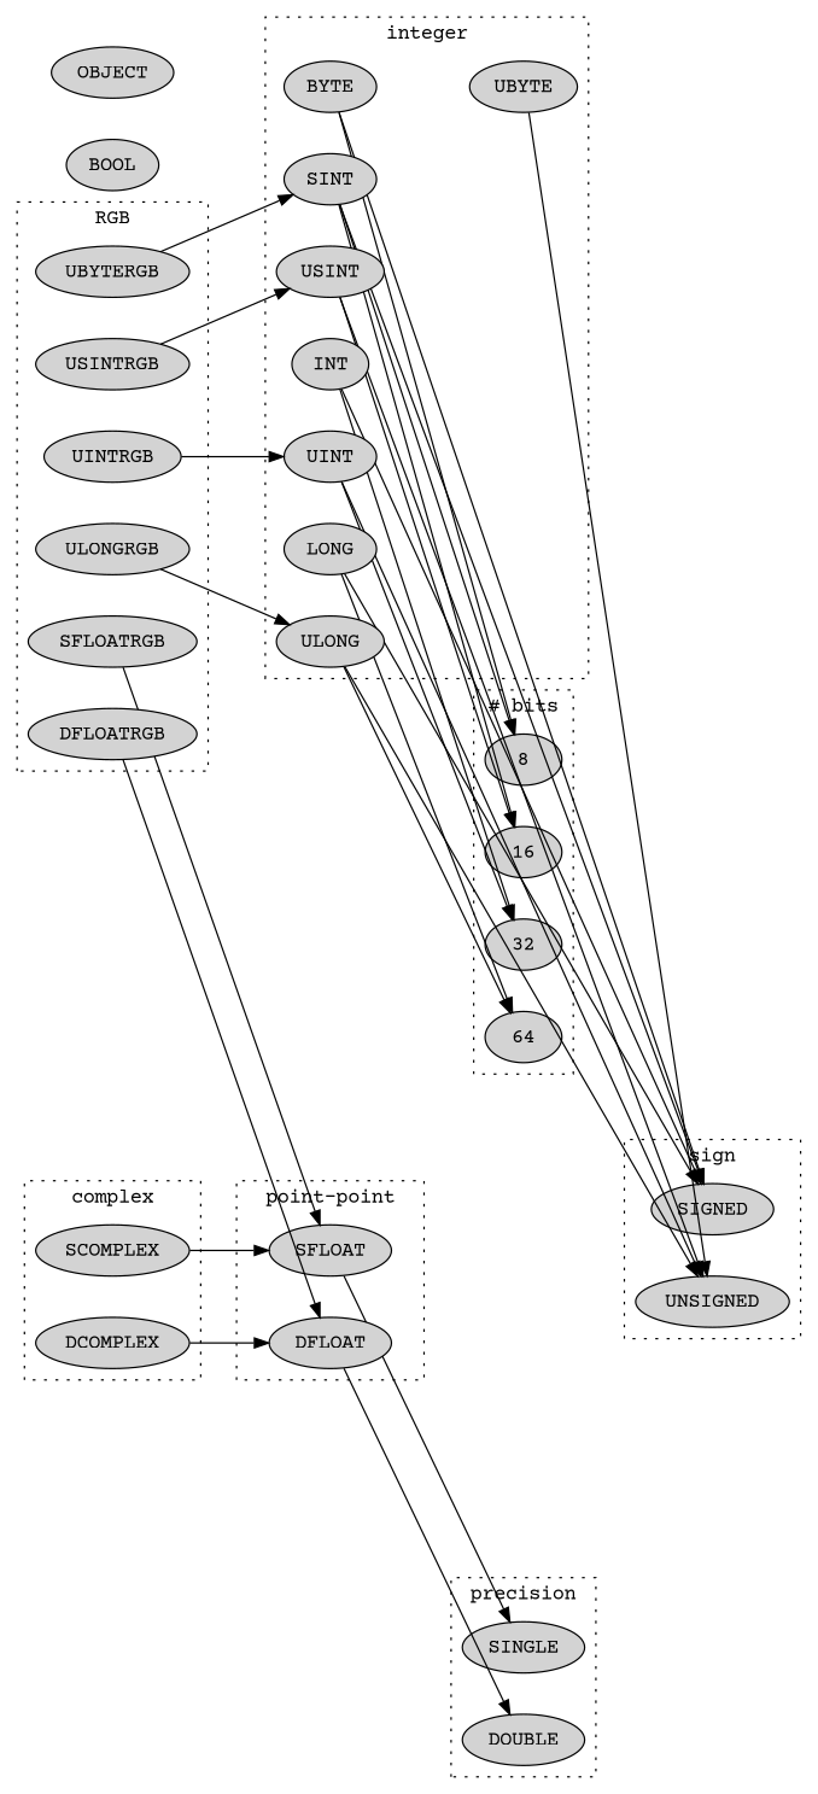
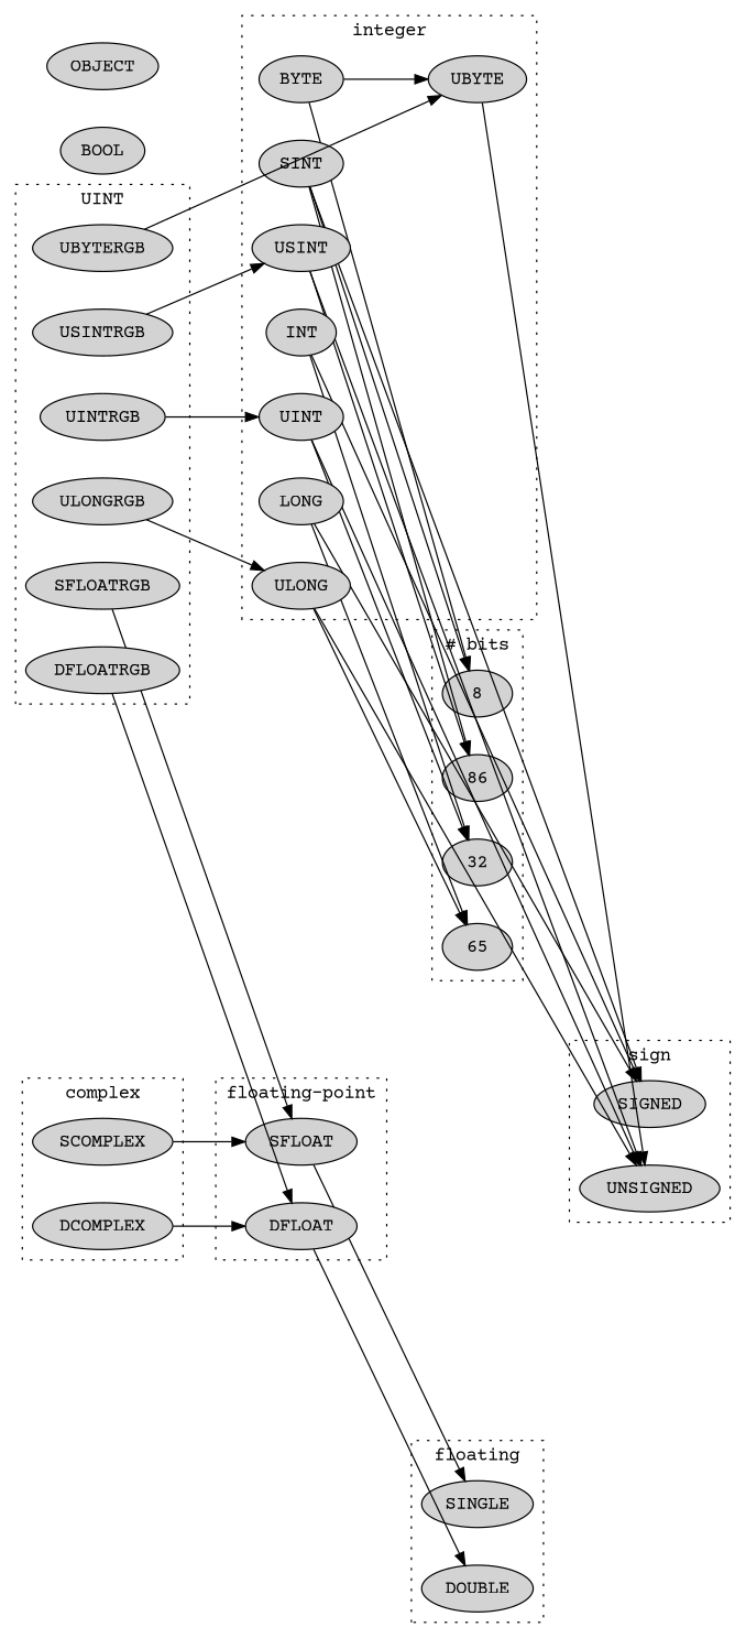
  digraph {
    fontname="Courier Prime"
    nodesep=0.4
    rankdir=LR
    splines=false
    node [fontname="Courier Prime" style=filled]
    edge [fontname="Courier Prime"]
    SIGNED
    UNSIGNED
    8
-   16
+   16 [label=86]
    32
-   64
+   64 [label=65]
    SINGLE
    DOUBLE
    BYTE
    UBYTE
    SINT
    USINT
    INT
    UINT
    LONG
    ULONG
    SFLOAT
    DFLOAT
    SCOMPLEX
    DCOMPLEX
    UBYTERGB
    USINTRGB
    UINTRGB
    ULONGRGB
    SFLOATRGB
    DFLOATRGB
    BOOL
    OBJECT
    subgraph cluster_1 {
      label=sign
      style=dotted
      SIGNED
      UNSIGNED
    }
    subgraph cluster_2 {
      label="# bits"
      style=dotted
      8
      16
      32
      64
    }
    subgraph cluster_3 {
-     label=precision
+     label=floating
      style=dotted
      SINGLE
      DOUBLE
    }
    subgraph cluster_4 {
      label=integer
      style=dotted
      BYTE
      UBYTE
      SINT
      USINT
      INT
      UINT
      LONG
      ULONG
    }
    subgraph cluster_5 {
-     label="point-point"
+     label="floating-point"
      style=dotted
      SFLOAT
      DFLOAT
    }
    subgraph cluster_6 {
      label=complex
      style=dotted
      SCOMPLEX
      DCOMPLEX
    }
    subgraph cluster_7 {
-     label=RGB
+     label=UINT
      style=dotted
      UBYTERGB
      USINTRGB
      UINTRGB
      ULONGRGB
      SFLOATRGB
      DFLOATRGB
    }
-   BYTE -> SIGNED
+   BYTE -> UBYTE
    BYTE -> 8
    UBYTE -> UNSIGNED
    SINT -> SIGNED
    SINT -> 8
    SINT -> 16
    USINT -> UNSIGNED
    USINT -> 16
    INT -> SIGNED
    INT -> 32
    UINT -> UNSIGNED
    UINT -> 32
    LONG -> SIGNED
    LONG -> 64
    ULONG -> UNSIGNED
    ULONG -> 64
    SFLOAT -> SINGLE
    DFLOAT -> DOUBLE
    SCOMPLEX -> SFLOAT
    DCOMPLEX -> DFLOAT
-   UBYTERGB -> SINT
+   UBYTERGB -> UBYTE
    USINTRGB -> USINT
    UINTRGB -> UINT
    ULONGRGB -> ULONG
    SFLOATRGB -> SFLOAT
    DFLOATRGB -> DFLOAT
  }
